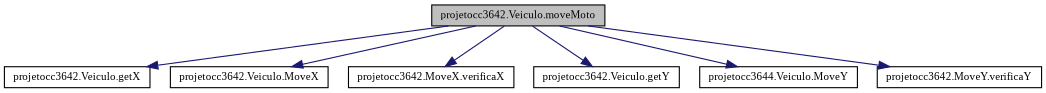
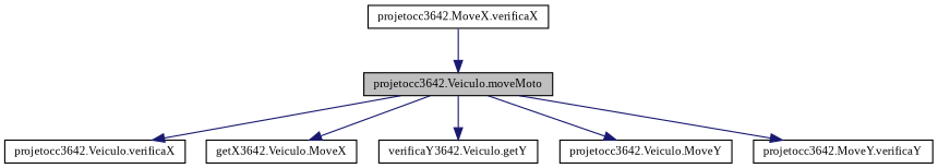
  digraph {
    fontname="Liberation Serif"
    rankdir=TB
    node [color=black fillcolor=white fontname="Liberation Serif" fontsize=10 shape=record style=filled]
    edge [color=midnightblue fontname="Liberation Serif" fontsize=10 labelfontname=Helvetica labelfontsize=10 style=solid]
    n1 [fillcolor=grey75 fontcolor=black height=0.2 label="projetocc3642.Veiculo.moveMoto" width=0.4]
-   n2 [height=0.2 label="projetocc3642.Veiculo.getX" width=0.4]
-   n3 [height=0.2 label="projetocc3642.Veiculo.MoveX" width=0.4]
+   n2 [height=0.2 label="projetocc3642.Veiculo.verificaX" width=0.4]
+   n3 [height=0.2 label="getX3642.Veiculo.MoveX" width=0.4]
    n4 [height=0.2 label="projetocc3642.MoveX.verificaX" width=0.4]
-   n5 [height=0.2 label="projetocc3642.Veiculo.getY" width=0.4]
-   n6 [height=0.2 label="projetocc3644.Veiculo.MoveY" width=0.4]
+   n5 [height=0.2 label="verificaY3642.Veiculo.getY" width=0.4]
+   n6 [height=0.2 label="projetocc3642.Veiculo.MoveY" width=0.4]
    n7 [height=0.2 label="projetocc3642.MoveY.verificaY" width=0.4]
    n1 -> n2
    n1 -> n3
-   n1 -> n4
+   n4 -> n1
    n1 -> n5
    n1 -> n6
    n1 -> n7
  }
